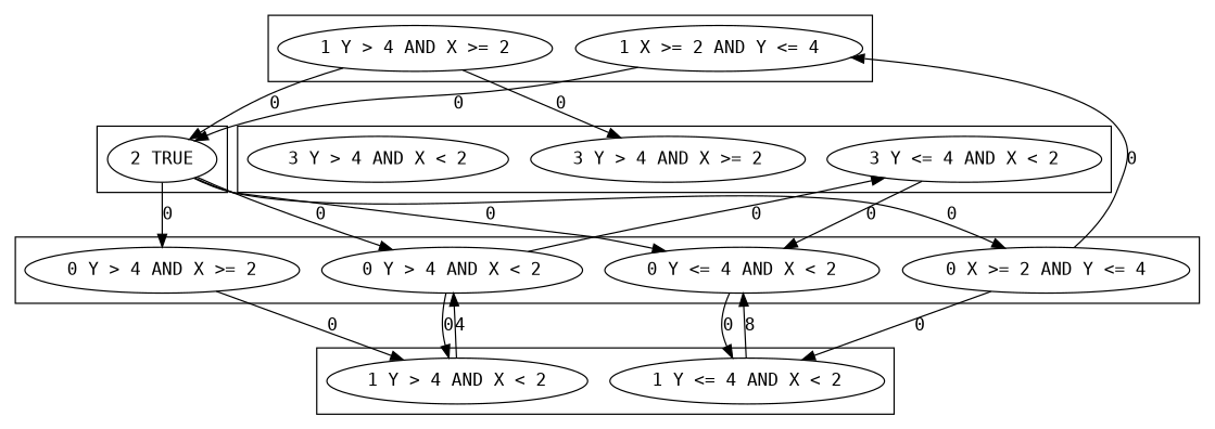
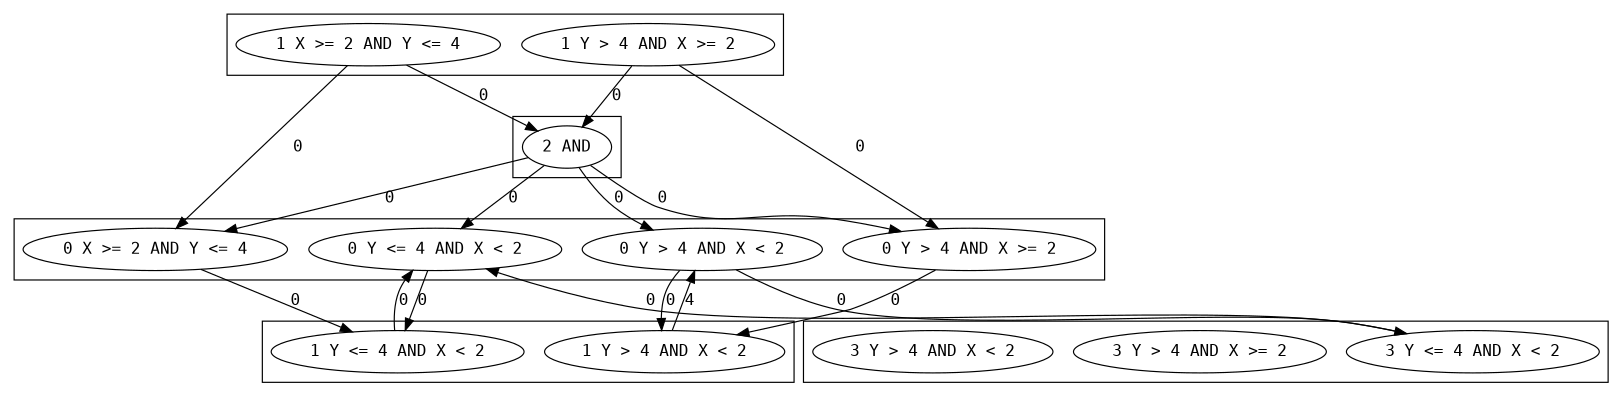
  digraph {
    fontname="DejaVu Sans Mono"
    node [fontname="DejaVu Sans Mono"]
    edge [fontname="DejaVu Sans Mono"]
    "1 X >= 2 AND Y <= 4"
    "1 Y > 4 AND X >= 2"
    "0 Y <= 4 AND X < 2"
    "0 Y > 4 AND X < 2"
    "0 X >= 2 AND Y <= 4"
    "0 Y > 4 AND X >= 2"
    "1 Y <= 4 AND X < 2"
    "1 Y > 4 AND X < 2"
-   "2 TRUE"
+   "2 TRUE" [label="2 AND"]
    "3 Y <= 4 AND X < 2"
    "3 Y > 4 AND X >= 2"
    "3 Y > 4 AND X < 2"
    subgraph cluster_1 {
      rank=same
      "1 X >= 2 AND Y <= 4"
      "1 Y > 4 AND X >= 2"
    }
    subgraph cluster_2 {
      rank=same
      "0 Y <= 4 AND X < 2"
      "0 Y > 4 AND X < 2"
      "0 X >= 2 AND Y <= 4"
      "0 Y > 4 AND X >= 2"
    }
    subgraph cluster_3 {
      rank=same
      "1 Y <= 4 AND X < 2"
      "1 Y > 4 AND X < 2"
    }
    subgraph cluster_4 {
      rank=same
      "2 TRUE"
    }
    subgraph cluster_5 {
      rank=same
      "3 Y <= 4 AND X < 2"
      "3 Y > 4 AND X >= 2"
      "3 Y > 4 AND X < 2"
    }
-   "0 X >= 2 AND Y <= 4" -> "1 X >= 2 AND Y <= 4" [label=0]
+   "1 X >= 2 AND Y <= 4" -> "0 X >= 2 AND Y <= 4" [label=0]
    "1 X >= 2 AND Y <= 4" -> "2 TRUE" [label=0]
-   "1 Y > 4 AND X >= 2" -> "3 Y > 4 AND X >= 2" [label=0]
+   "1 Y > 4 AND X >= 2" -> "0 Y > 4 AND X >= 2" [label=0]
    "1 Y > 4 AND X >= 2" -> "2 TRUE" [label=0]
    "0 Y <= 4 AND X < 2" -> "1 Y <= 4 AND X < 2" [label=0]
    "0 Y > 4 AND X < 2" -> "1 Y > 4 AND X < 2" [label=0]
    "0 Y > 4 AND X < 2" -> "3 Y <= 4 AND X < 2" [label=0]
    "0 X >= 2 AND Y <= 4" -> "1 Y <= 4 AND X < 2" [label=0]
    "0 Y > 4 AND X >= 2" -> "1 Y > 4 AND X < 2" [label=0]
-   "1 Y <= 4 AND X < 2" -> "0 Y <= 4 AND X < 2" [label=8]
+   "1 Y <= 4 AND X < 2" -> "0 Y <= 4 AND X < 2" [label=0]
    "1 Y > 4 AND X < 2" -> "0 Y > 4 AND X < 2" [label=4]
    "2 TRUE" -> "0 Y <= 4 AND X < 2" [label=0]
    "2 TRUE" -> "0 Y > 4 AND X < 2" [label=0]
    "2 TRUE" -> "0 X >= 2 AND Y <= 4" [label=0]
    "2 TRUE" -> "0 Y > 4 AND X >= 2" [label=0]
    "3 Y <= 4 AND X < 2" -> "0 Y <= 4 AND X < 2" [label=0]
  }
